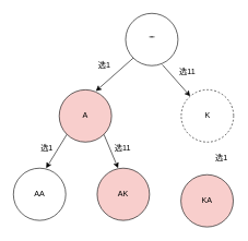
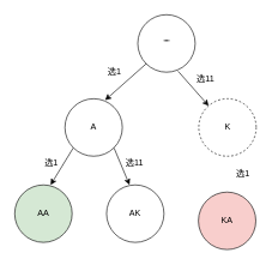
  <mxCell id="0" />
  <mxCell id="1" parent="0" />
  <mxCell id="2" style="rounded=0;orthogonalLoop=1;jettySize=auto;html=1;exitX=0;exitY=1;exitDx=0;exitDy=0;entryX=0.7;entryY=0.025;entryDx=0;entryDy=0;entryPerimeter=0;" edge="1" parent="1" source="4" target="7"><mxGeometry relative="1" as="geometry" /></mxCell>
  <mxCell id="3" style="edgeStyle=none;rounded=0;orthogonalLoop=1;jettySize=auto;html=1;exitX=0.702;exitY=0.983;exitDx=0;exitDy=0;exitPerimeter=0;" edge="1" parent="1" source="4" target="8"><mxGeometry relative="1" as="geometry" /></mxCell>
  <mxCell id="4" value="&quot;&quot;" style="ellipse;whiteSpace=wrap;html=1;aspect=fixed;" vertex="1" parent="1"><mxGeometry x="191.5" y="20" width="80" height="80" as="geometry" /></mxCell>
  <mxCell id="5" style="edgeStyle=none;rounded=0;orthogonalLoop=1;jettySize=auto;html=1;exitX=0;exitY=1;exitDx=0;exitDy=0;" edge="1" parent="1" source="7"><mxGeometry relative="1" as="geometry"><mxPoint x="70" y="257" as="targetPoint" /></mxGeometry></mxCell>
  <mxCell id="6" style="edgeStyle=none;rounded=0;orthogonalLoop=1;jettySize=auto;html=1;exitX=1;exitY=1;exitDx=0;exitDy=0;" edge="1" parent="1" source="7"><mxGeometry relative="1" as="geometry"><mxPoint x="180" y="257" as="targetPoint" /></mxGeometry></mxCell>
- <mxCell id="7" value="A" style="ellipse;whiteSpace=wrap;html=1;aspect=fixed;fillColor=#f8cecc;" vertex="1" parent="1"><mxGeometry x="90" y="137" width="80" height="80" as="geometry" /></mxCell>
+ <mxCell id="7" value="A" style="ellipse;whiteSpace=wrap;html=1;aspect=fixed;" vertex="1" parent="1"><mxGeometry x="90" y="137" width="80" height="80" as="geometry" /></mxCell>
  <mxCell id="8" value="K" style="ellipse;whiteSpace=wrap;html=1;aspect=fixed;dashed=1;" vertex="1" parent="1"><mxGeometry x="276.5" y="137" width="80" height="80" as="geometry" /></mxCell>
  <mxCell id="9" value="选1" style="text;html=1;resizable=0;points=[];autosize=1;align=left;verticalAlign=top;spacingTop=-4;" vertex="1" parent="1"><mxGeometry x="148" y="90" width="30" height="20" as="geometry" /></mxCell>
  <mxCell id="10" value="选11" style="text;html=1;resizable=0;points=[];autosize=1;align=left;verticalAlign=top;spacingTop=-4;" vertex="1" parent="1"><mxGeometry x="271.5" y="100" width="40" height="20" as="geometry" /></mxCell>
- <mxCell id="11" value="AA" style="ellipse;whiteSpace=wrap;html=1;aspect=fixed;" vertex="1" parent="1"><mxGeometry x="20" y="257" width="80" height="80" as="geometry" /></mxCell>
+ <mxCell id="11" value="AA" style="ellipse;whiteSpace=wrap;html=1;aspect=fixed;fillColor=#d5e8d4;" vertex="1" parent="1"><mxGeometry x="20" y="257" width="80" height="80" as="geometry" /></mxCell>
  <mxCell id="12" value="选1" style="text;html=1;resizable=0;points=[];autosize=1;align=left;verticalAlign=top;spacingTop=-4;" vertex="1" parent="1"><mxGeometry x="60" y="217" width="30" height="20" as="geometry" /></mxCell>
- <mxCell id="13" value="AK" style="ellipse;whiteSpace=wrap;html=1;aspect=fixed;fillColor=#f8cecc;" vertex="1" parent="1"><mxGeometry x="148" y="257" width="80" height="80" as="geometry" /></mxCell>
+ <mxCell id="13" value="AK" style="ellipse;whiteSpace=wrap;html=1;aspect=fixed;" vertex="1" parent="1"><mxGeometry x="148" y="257" width="80" height="80" as="geometry" /></mxCell>
  <mxCell id="14" value="选11" style="text;html=1;resizable=0;points=[];autosize=1;align=left;verticalAlign=top;spacingTop=-4;" vertex="1" parent="1"><mxGeometry x="173" y="217" width="40" height="20" as="geometry" /></mxCell>
  <mxCell id="15" value="KA" style="ellipse;whiteSpace=wrap;html=1;aspect=fixed;fillColor=#f8cecc;" vertex="1" parent="1"><mxGeometry x="276" y="267" width="80" height="80" as="geometry" /></mxCell>
  <mxCell id="16" value="选1" style="text;html=1;resizable=0;points=[];autosize=1;align=left;verticalAlign=top;spacingTop=-4;" vertex="1" parent="1"><mxGeometry x="326.5" y="232" width="30" height="20" as="geometry" /></mxCell>
